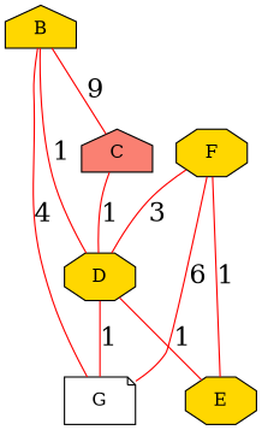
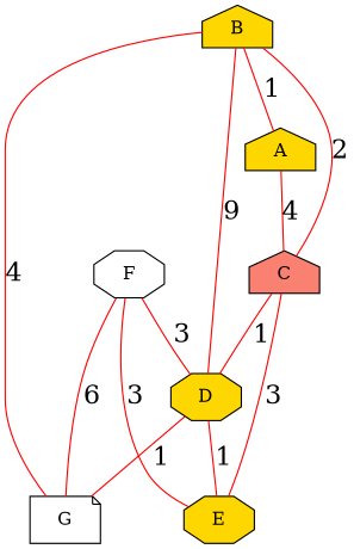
  graph {
    node [fillcolor=gold shape=house style=filled]
    edge [color=red fontsize="20pt"]
    G [fillcolor=white shape=note]
    B
+   A
    C [fillcolor=salmon]
    D [shape=octagon]
    E [shape=octagon]
-   F [shape=octagon]
+   F [fillcolor=white shape=octagon]
    B -- G [label=4]
-   B -- C [label=9]
-   B -- D [label=1]
+   B -- A [label=1]
+   B -- C [label=2]
+   B -- D [label=9]
+   A -- C [label=4]
    C -- D [label=1]
    D -- G [label=1]
    D -- E [label=1]
+   E -- C [label=3]
    F -- G [label=6]
    F -- D [label=3]
-   F -- E [label=1]
+   F -- E [label=3]
  }
